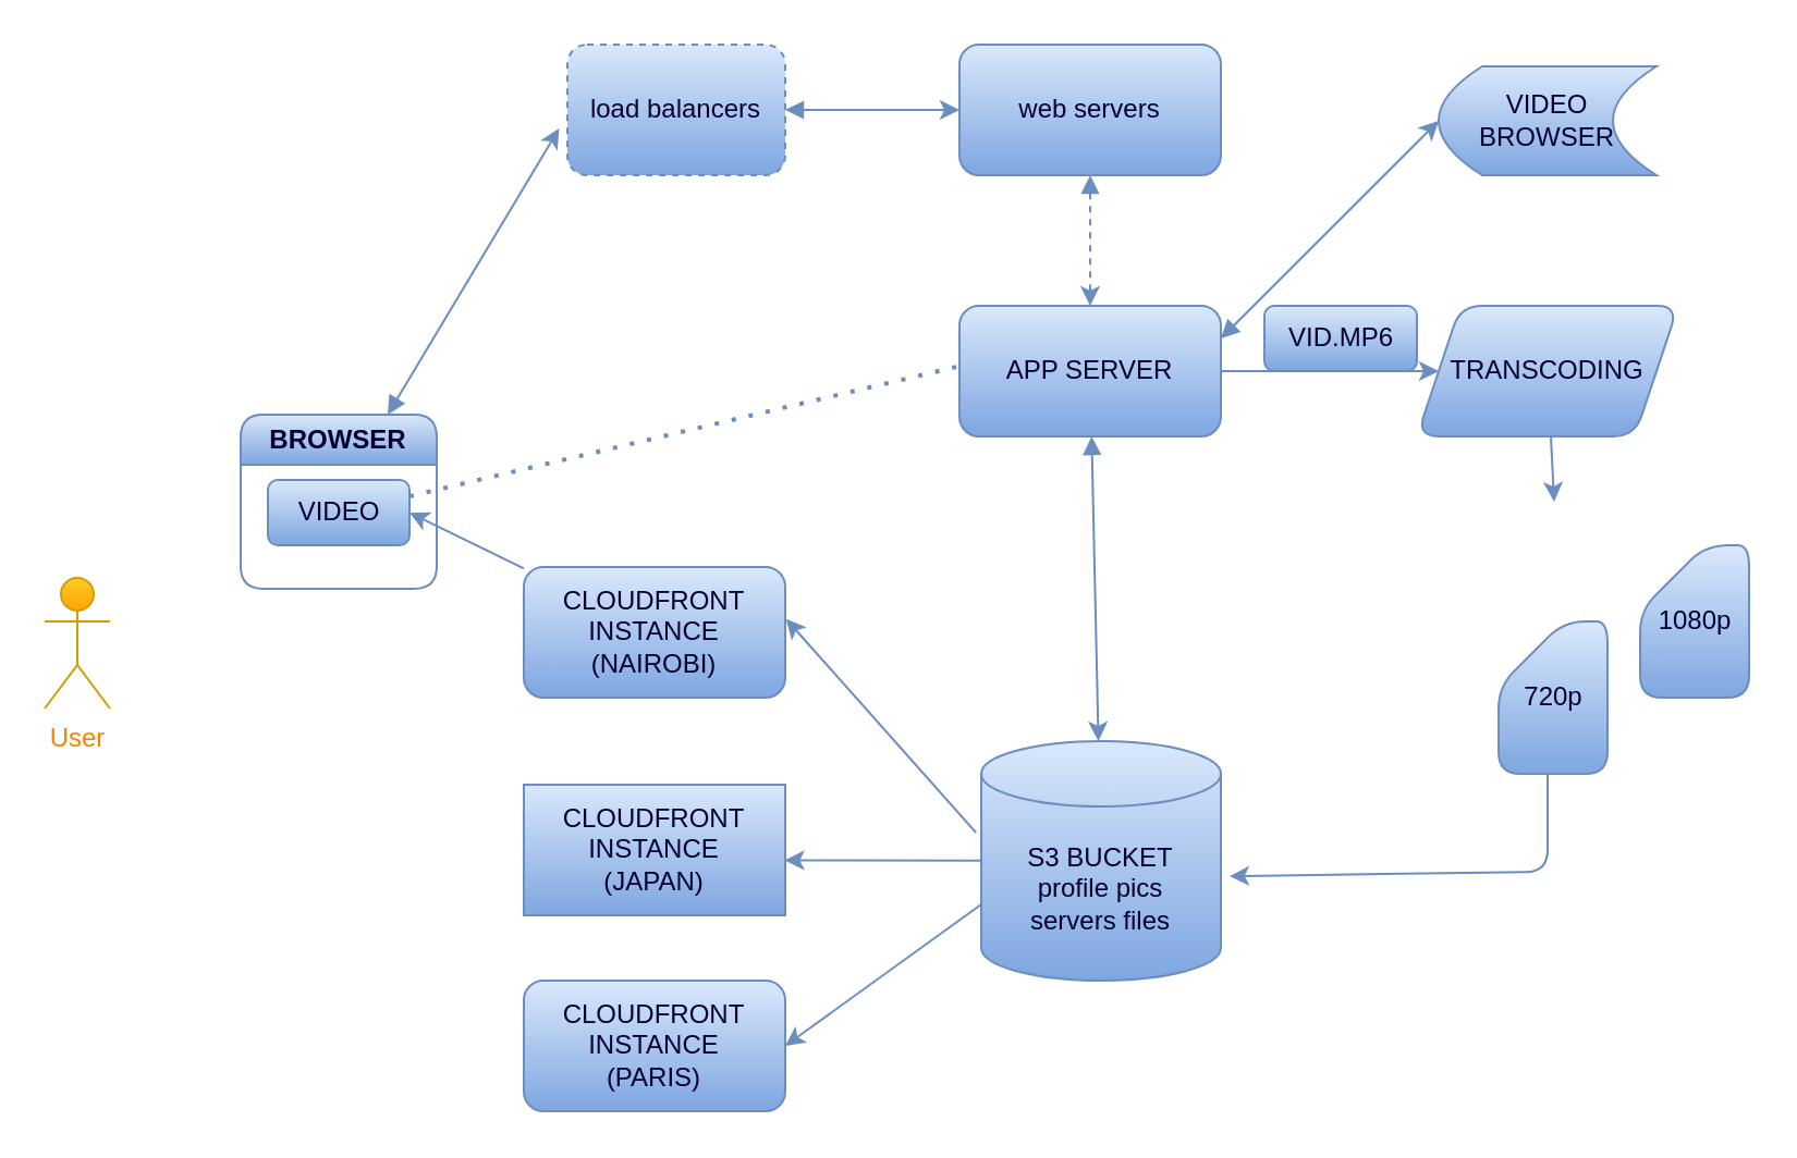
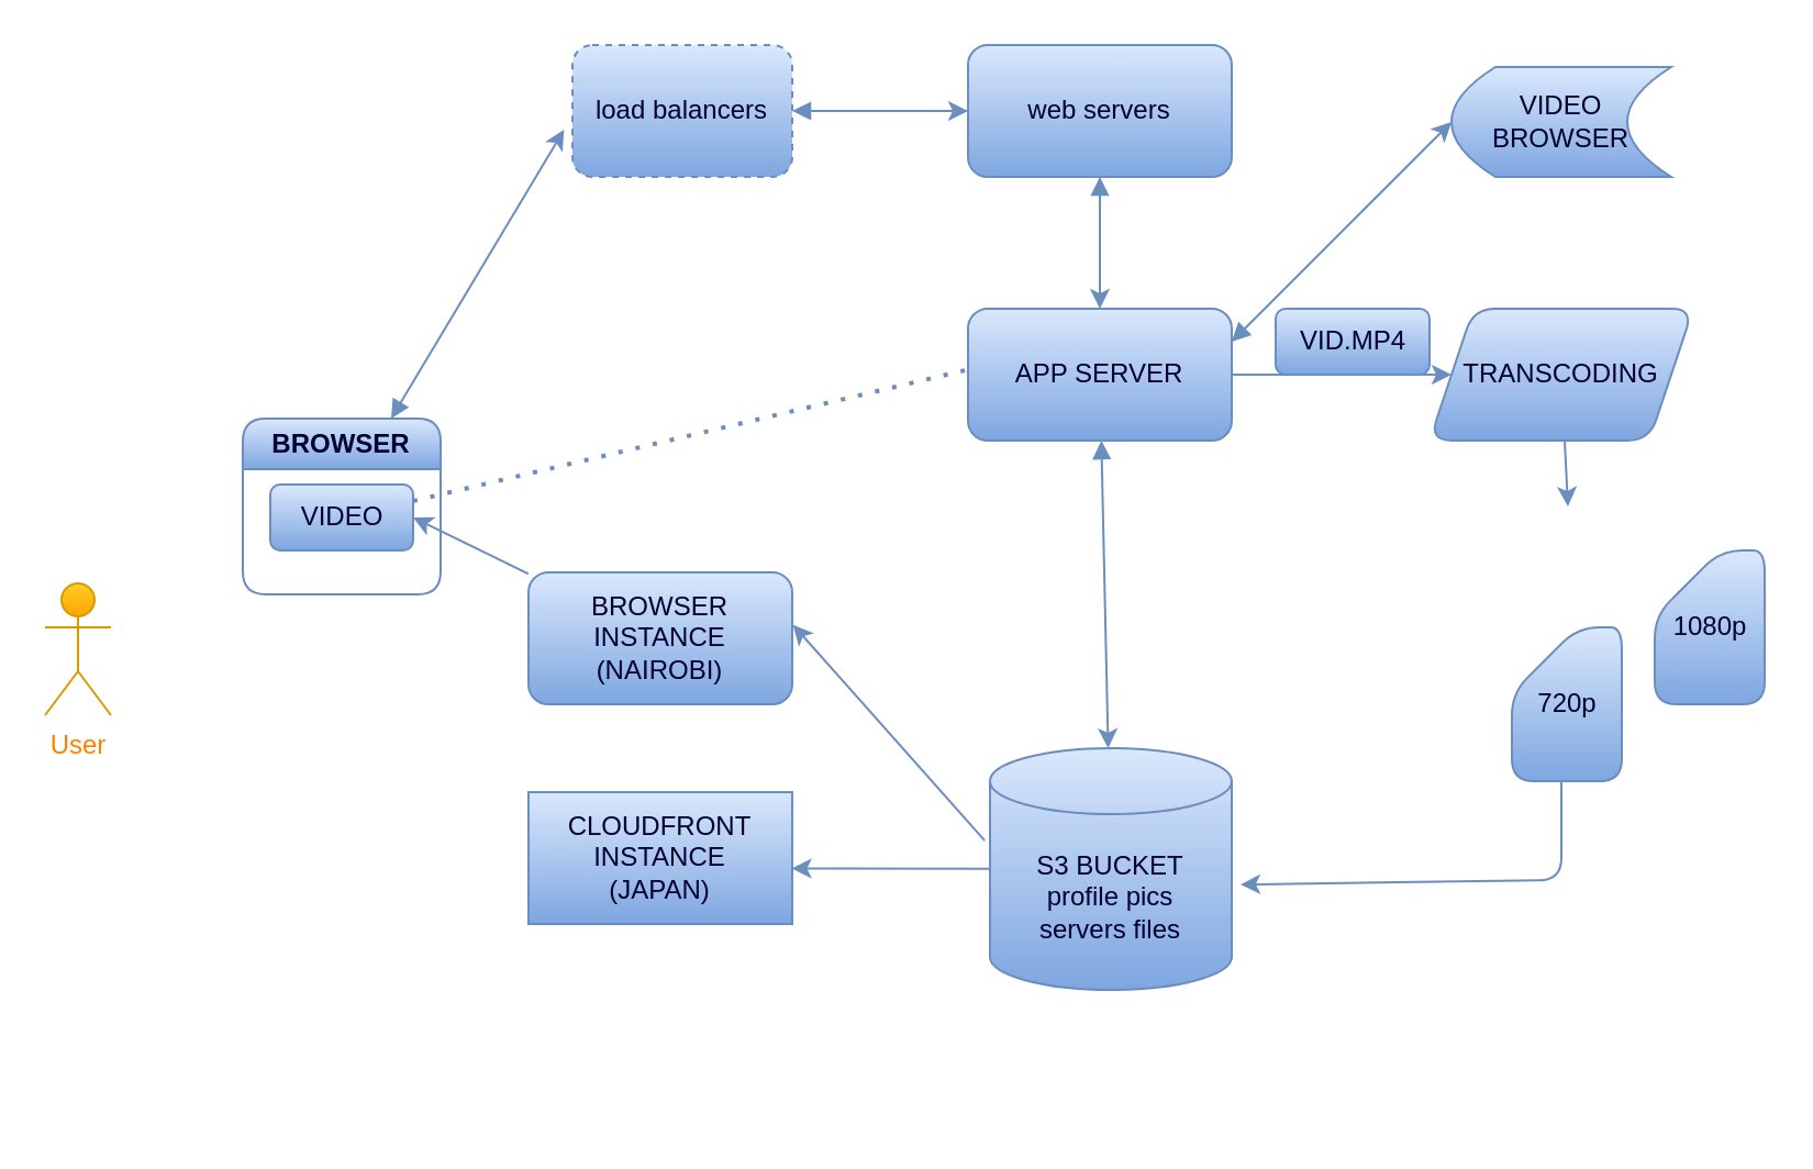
  <mxCell id="0" />
  <mxCell id="1" parent="0" />
  <mxCell id="2" value="User" style="shape=umlActor;verticalLabelPosition=bottom;verticalAlign=top;html=1;outlineConnect=0;rounded=1;fillColor=#ffcd28;gradientColor=#ffa500;strokeColor=#d79b00;fontColor=#FF8000;" vertex="1" parent="1"><mxGeometry x="20" y="265" width="30" height="60" as="geometry" /></mxCell>
  <mxCell id="3" value="" style="edgeStyle=none;html=1;startArrow=block;startFill=1;rounded=1;fillColor=#dae8fc;strokeColor=#6c8ebf;gradientColor=#7ea6e0;fontColor=#000033;" edge="1" parent="1" source="4" target="6"><mxGeometry relative="1" as="geometry" /></mxCell>
  <mxCell id="4" value="load balancers" style="rounded=1;whiteSpace=wrap;html=1;fillColor=#dae8fc;strokeColor=#6c8ebf;gradientColor=#7ea6e0;fontColor=#000033;dashed=1;" vertex="1" parent="1"><mxGeometry x="260" y="20" width="100" height="60" as="geometry" /></mxCell>
- <mxCell id="5" value="" style="edgeStyle=none;html=1;startArrow=block;startFill=1;rounded=1;fillColor=#dae8fc;strokeColor=#6c8ebf;gradientColor=#7ea6e0;fontColor=#000033;dashed=1;" edge="1" parent="1" source="6" target="10"><mxGeometry relative="1" as="geometry" /></mxCell>
+ <mxCell id="5" value="" style="edgeStyle=none;html=1;startArrow=block;startFill=1;rounded=1;fillColor=#dae8fc;strokeColor=#6c8ebf;gradientColor=#7ea6e0;fontColor=#000033;" edge="1" parent="1" source="6" target="10"><mxGeometry relative="1" as="geometry" /></mxCell>
  <mxCell id="6" value="web servers" style="rounded=1;whiteSpace=wrap;html=1;fillColor=#dae8fc;strokeColor=#6c8ebf;gradientColor=#7ea6e0;fontColor=#000033;" vertex="1" parent="1"><mxGeometry x="440" y="20" width="120" height="60" as="geometry" /></mxCell>
  <mxCell id="7" style="edgeStyle=none;html=1;startArrow=block;startFill=1;rounded=1;fillColor=#dae8fc;strokeColor=#6c8ebf;gradientColor=#7ea6e0;fontColor=#000033;" edge="1" parent="1" source="10" target="14"><mxGeometry relative="1" as="geometry" /></mxCell>
  <mxCell id="8" style="edgeStyle=none;html=1;rounded=1;fillColor=#dae8fc;strokeColor=#6c8ebf;gradientColor=#7ea6e0;fontColor=#000033;" edge="1" parent="1" source="10" target="16"><mxGeometry relative="1" as="geometry" /></mxCell>
  <mxCell id="9" style="edgeStyle=none;html=1;exitX=1;exitY=0.25;exitDx=0;exitDy=0;entryX=0;entryY=0.5;entryDx=0;entryDy=0;startArrow=block;startFill=1;rounded=1;fillColor=#dae8fc;strokeColor=#6c8ebf;gradientColor=#7ea6e0;fontColor=#000033;" edge="1" parent="1" source="10" target="17"><mxGeometry relative="1" as="geometry" /></mxCell>
  <mxCell id="10" value="APP SERVER" style="rounded=1;whiteSpace=wrap;html=1;fillColor=#dae8fc;strokeColor=#6c8ebf;gradientColor=#7ea6e0;fontColor=#000033;" vertex="1" parent="1"><mxGeometry x="440" y="140" width="120" height="60" as="geometry" /></mxCell>
  <mxCell id="11" style="edgeStyle=none;html=1;entryX=0.998;entryY=0.579;entryDx=0;entryDy=0;entryPerimeter=0;rounded=1;fillColor=#dae8fc;strokeColor=#6c8ebf;gradientColor=#7ea6e0;fontColor=#000033;" edge="1" parent="1" source="14" target="23"><mxGeometry relative="1" as="geometry" /></mxCell>
  <mxCell id="12" style="edgeStyle=none;html=1;entryX=1.003;entryY=0.398;entryDx=0;entryDy=0;entryPerimeter=0;exitX=-0.022;exitY=0.382;exitDx=0;exitDy=0;exitPerimeter=0;rounded=1;fillColor=#dae8fc;strokeColor=#6c8ebf;gradientColor=#7ea6e0;fontColor=#000033;" edge="1" parent="1" source="14" target="19"><mxGeometry relative="1" as="geometry" /></mxCell>
- <mxCell id="13" style="edgeStyle=none;html=1;entryX=1;entryY=0.5;entryDx=0;entryDy=0;exitX=0;exitY=0;exitDx=0;exitDy=75;exitPerimeter=0;rounded=1;fillColor=#dae8fc;strokeColor=#6c8ebf;gradientColor=#7ea6e0;fontColor=#000033;" edge="1" parent="1" source="14" target="24"><mxGeometry relative="1" as="geometry" /></mxCell>
  <mxCell id="14" value="S3 BUCKET&lt;br&gt;profile pics&lt;br&gt;servers files" style="shape=cylinder3;whiteSpace=wrap;html=1;boundedLbl=1;backgroundOutline=1;size=15;rounded=1;fillColor=#dae8fc;strokeColor=#6c8ebf;gradientColor=#7ea6e0;fontColor=#000033;" vertex="1" parent="1"><mxGeometry x="450" y="340" width="110" height="110" as="geometry" /></mxCell>
  <mxCell id="15" style="edgeStyle=none;html=1;rounded=1;fillColor=#dae8fc;strokeColor=#6c8ebf;gradientColor=#7ea6e0;fontColor=#000033;" edge="1" parent="1" source="16"><mxGeometry relative="1" as="geometry"><mxPoint x="713" y="230" as="targetPoint" /></mxGeometry></mxCell>
  <mxCell id="16" value="TRANSCODING" style="shape=parallelogram;perimeter=parallelogramPerimeter;whiteSpace=wrap;html=1;fixedSize=1;rounded=1;fillColor=#dae8fc;strokeColor=#6c8ebf;gradientColor=#7ea6e0;fontColor=#000033;" vertex="1" parent="1"><mxGeometry x="650" y="140" width="120" height="60" as="geometry" /></mxCell>
  <mxCell id="17" value="VIDEO BROWSER" style="shape=dataStorage;whiteSpace=wrap;html=1;fixedSize=1;rounded=1;fillColor=#dae8fc;strokeColor=#6c8ebf;gradientColor=#7ea6e0;fontColor=#000033;" vertex="1" parent="1"><mxGeometry x="660" y="30" width="100" height="50" as="geometry" /></mxCell>
  <mxCell id="18" style="edgeStyle=none;html=1;startArrow=none;startFill=0;entryX=1;entryY=0.5;entryDx=0;entryDy=0;rounded=1;fillColor=#dae8fc;strokeColor=#6c8ebf;gradientColor=#7ea6e0;fontColor=#000033;" edge="1" parent="1" source="19" target="27"><mxGeometry relative="1" as="geometry"><mxPoint x="200" y="240" as="targetPoint" /></mxGeometry></mxCell>
- <mxCell id="19" value="CLOUDFRONT&lt;br&gt;INSTANCE&lt;br&gt;(NAIROBI)" style="rounded=1;whiteSpace=wrap;html=1;fillColor=#dae8fc;strokeColor=#6c8ebf;gradientColor=#7ea6e0;fontColor=#000033;" vertex="1" parent="1"><mxGeometry x="240" y="260" width="120" height="60" as="geometry" /></mxCell>
+ <mxCell id="19" value="BROWSER&lt;br&gt;INSTANCE&lt;br&gt;(NAIROBI)" style="rounded=1;whiteSpace=wrap;html=1;fillColor=#dae8fc;strokeColor=#6c8ebf;gradientColor=#7ea6e0;fontColor=#000033;" vertex="1" parent="1"><mxGeometry x="240" y="260" width="120" height="60" as="geometry" /></mxCell>
  <mxCell id="20" style="edgeStyle=none;html=1;entryX=1.036;entryY=0.564;entryDx=0;entryDy=0;entryPerimeter=0;rounded=1;fillColor=#dae8fc;strokeColor=#6c8ebf;gradientColor=#7ea6e0;fontColor=#000033;" edge="1" parent="1" target="14"><mxGeometry relative="1" as="geometry"><Array as="points"><mxPoint x="710" y="400" /></Array><mxPoint x="710" y="340" as="sourcePoint" /></mxGeometry></mxCell>
  <mxCell id="21" value="720p" style="shape=card;whiteSpace=wrap;html=1;rounded=1;fillColor=#dae8fc;strokeColor=#6c8ebf;gradientColor=#7ea6e0;fontColor=#000033;" vertex="1" parent="1"><mxGeometry x="687.5" y="285" width="50" height="70" as="geometry" /></mxCell>
  <mxCell id="22" value="1080p" style="shape=card;whiteSpace=wrap;html=1;rounded=1;fillColor=#dae8fc;strokeColor=#6c8ebf;gradientColor=#7ea6e0;fontColor=#000033;" vertex="1" parent="1"><mxGeometry x="752.5" y="250" width="50" height="70" as="geometry" /></mxCell>
  <mxCell id="23" value="CLOUDFRONT&lt;br&gt;INSTANCE&lt;br&gt;(JAPAN)" style="whiteSpace=wrap;html=1;fillColor=#dae8fc;strokeColor=#6c8ebf;gradientColor=#7ea6e0;fontColor=#000033;rounded=0;" vertex="1" parent="1"><mxGeometry x="240" y="360" width="120" height="60" as="geometry" /></mxCell>
- <mxCell id="24" value="CLOUDFRONT&lt;br&gt;INSTANCE&lt;br&gt;(PARIS)" style="rounded=1;whiteSpace=wrap;html=1;fillColor=#dae8fc;strokeColor=#6c8ebf;gradientColor=#7ea6e0;fontColor=#000033;" vertex="1" parent="1"><mxGeometry x="240" y="450" width="120" height="60" as="geometry" /></mxCell>
  <mxCell id="25" style="edgeStyle=none;html=1;entryX=-0.038;entryY=0.642;entryDx=0;entryDy=0;entryPerimeter=0;startArrow=block;startFill=1;exitX=0.75;exitY=0;exitDx=0;exitDy=0;rounded=1;fillColor=#dae8fc;strokeColor=#6c8ebf;gradientColor=#7ea6e0;fontColor=#000033;" edge="1" parent="1" source="26" target="4"><mxGeometry relative="1" as="geometry" /></mxCell>
  <mxCell id="26" value="BROWSER" style="swimlane;whiteSpace=wrap;html=1;rounded=1;fillColor=#dae8fc;strokeColor=#6c8ebf;gradientColor=#7ea6e0;fontColor=#000033;" vertex="1" parent="1"><mxGeometry x="110" y="190" width="90" height="80" as="geometry"><mxRectangle x="140" y="690" width="100" height="30" as="alternateBounds" /></mxGeometry></mxCell>
  <mxCell id="27" value="VIDEO" style="whiteSpace=wrap;html=1;rounded=1;fillColor=#dae8fc;strokeColor=#6c8ebf;gradientColor=#7ea6e0;fontColor=#000033;" vertex="1" parent="26"><mxGeometry x="12.5" y="30" width="65" height="30" as="geometry" /></mxCell>
- <mxCell id="28" value="VID.MP6" style="text;html=1;align=center;verticalAlign=middle;resizable=0;points=[];autosize=1;strokeColor=#6c8ebf;fillColor=#dae8fc;rounded=1;gradientColor=#7ea6e0;fontColor=#000033;" vertex="1" parent="1"><mxGeometry x="580" y="140" width="70" height="30" as="geometry" /></mxCell>
+ <mxCell id="28" value="VID.MP4" style="text;html=1;align=center;verticalAlign=middle;resizable=0;points=[];autosize=1;strokeColor=#6c8ebf;fillColor=#dae8fc;rounded=1;gradientColor=#7ea6e0;fontColor=#000033;" vertex="1" parent="1"><mxGeometry x="580" y="140" width="70" height="30" as="geometry" /></mxCell>
  <mxCell id="29" value="" style="endArrow=none;dashed=1;html=1;dashPattern=1 3;strokeWidth=2;exitX=1;exitY=0.25;exitDx=0;exitDy=0;rounded=1;fillColor=#dae8fc;strokeColor=#6c8ebf;gradientColor=#7ea6e0;fontColor=#000033;" edge="1" parent="1" source="27"><mxGeometry width="50" height="50" relative="1" as="geometry"><mxPoint x="393" y="217" as="sourcePoint" /><mxPoint x="443" y="167" as="targetPoint" /></mxGeometry></mxCell>
